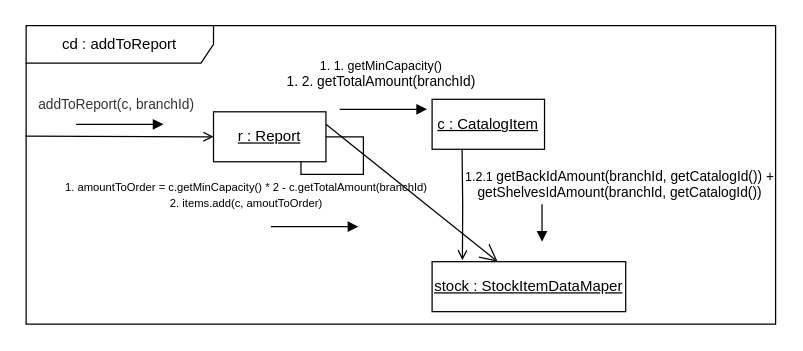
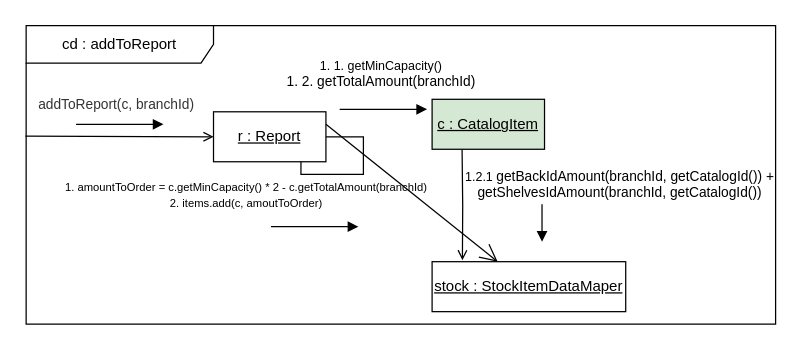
  <mxCell id="0" />
  <mxCell id="1" parent="0" />
  <mxCell id="2" value="cd : addToReport" style="shape=umlFrame;whiteSpace=wrap;html=1;pointerEvents=0;width=150;height=30;" vertex="1" parent="1"><mxGeometry x="20" y="20" width="600" height="239" as="geometry" /></mxCell>
  <mxCell id="3" style="edgeStyle=none;rounded=0;orthogonalLoop=1;jettySize=auto;html=1;entryX=0;entryY=0.5;entryDx=0;entryDy=0;endArrow=open;endFill=0;exitX=-0.001;exitY=0.37;exitDx=0;exitDy=0;exitPerimeter=0;" edge="1" parent="1" source="2" target="4"><mxGeometry relative="1" as="geometry"><mxPoint x="220" y="110" as="sourcePoint" /></mxGeometry></mxCell>
  <mxCell id="4" value="&lt;u&gt;r : Report&lt;/u&gt;" style="html=1;whiteSpace=wrap;" vertex="1" parent="1"><mxGeometry x="170" y="89" width="90" height="40" as="geometry" /></mxCell>
  <mxCell id="5" value="&lt;font color=&quot;#333333&quot;&gt;addToReport(c, branchId)&lt;/font&gt;" style="html=1;verticalAlign=bottom;endArrow=block;edgeStyle=orthogonalEdgeStyle;elbow=vertical;strokeColor=default;curved=1;shadow=0;" edge="1" parent="1"><mxGeometry x="-0.081" y="7" width="80" relative="1" as="geometry"><mxPoint x="60" y="99" as="sourcePoint" /><mxPoint x="130" y="99" as="targetPoint" /><mxPoint as="offset" /></mxGeometry></mxCell>
  <mxCell id="6" value="" style="endArrow=none;html=1;rounded=0;entryX=1;entryY=0.5;entryDx=0;entryDy=0;" edge="1" parent="1" target="4"><mxGeometry width="50" height="50" relative="1" as="geometry"><mxPoint x="240" y="129" as="sourcePoint" /><mxPoint x="250" y="139" as="targetPoint" /><Array as="points"><mxPoint x="240" y="139" /><mxPoint x="290" y="139" /><mxPoint x="290" y="109" /></Array></mxGeometry></mxCell>
  <mxCell id="7" value="&lt;font style=&quot;font-size: 9px;&quot;&gt;1. amountToOrder = c.getMinCapacity() * 2 - c.getTotalAmount(branchId)&lt;br&gt;2. items.add(c, amoutToOrder)&lt;/font&gt;" style="html=1;verticalAlign=bottom;endArrow=block;edgeStyle=orthogonalEdgeStyle;elbow=vertical;strokeColor=default;curved=1;shadow=0;" edge="1" parent="1"><mxGeometry x="-1" y="22" width="80" relative="1" as="geometry"><mxPoint x="216" y="181" as="sourcePoint" /><mxPoint x="286" y="181" as="targetPoint" /><mxPoint x="-20" y="12" as="offset" /><Array as="points"><mxPoint x="256" y="181" /><mxPoint x="256" y="181" /></Array></mxGeometry></mxCell>
  <mxCell id="8" style="edgeStyle=orthogonalEdgeStyle;rounded=0;orthogonalLoop=1;jettySize=auto;html=1;exitX=0.5;exitY=1;exitDx=0;exitDy=0;entryX=0.292;entryY=-0.028;entryDx=0;entryDy=0;entryPerimeter=0;endArrow=open;endFill=0;" edge="1" parent="1"><mxGeometry relative="1" as="geometry"><mxPoint x="369" y="119" as="sourcePoint" /><mxPoint x="369.26" y="207.88" as="targetPoint" /></mxGeometry></mxCell>
- <mxCell id="9" value="&lt;u&gt;c : CatalogItem&lt;/u&gt;" style="html=1;whiteSpace=wrap;" vertex="1" parent="1"><mxGeometry x="345" y="79" width="90" height="40" as="geometry" /></mxCell>
+ <mxCell id="9" value="&lt;u&gt;c : CatalogItem&lt;/u&gt;" style="html=1;whiteSpace=wrap;fillColor=#d5e8d4;" vertex="1" parent="1"><mxGeometry x="345" y="79" width="90" height="40" as="geometry" /></mxCell>
  <mxCell id="10" value="&lt;font size=&quot;1&quot;&gt;1. 1. getMinCapacity()&lt;br&gt;&lt;/font&gt;1. 2. getTotalAmount(branchId)" style="html=1;verticalAlign=bottom;endArrow=block;edgeStyle=orthogonalEdgeStyle;elbow=vertical;strokeColor=default;curved=1;shadow=0;" edge="1" parent="1"><mxGeometry x="-0.057" y="13" width="80" relative="1" as="geometry"><mxPoint x="271" y="87" as="sourcePoint" /><mxPoint x="341" y="87" as="targetPoint" /><mxPoint as="offset" /><Array as="points"><mxPoint x="311" y="87" /><mxPoint x="311" y="87" /></Array></mxGeometry></mxCell>
  <mxCell id="11" value="" style="endArrow=open;endFill=1;endSize=12;html=1;rounded=0;exitX=1;exitY=0.25;exitDx=0;exitDy=0;" edge="1" parent="1" source="4" target="12"><mxGeometry width="160" relative="1" as="geometry"><mxPoint x="360" y="139" as="sourcePoint" /><mxPoint x="520" y="139" as="targetPoint" /></mxGeometry></mxCell>
  <mxCell id="12" value="&lt;u&gt;stock : StockItemDataMaper&lt;/u&gt;" style="html=1;whiteSpace=wrap;" vertex="1" parent="1"><mxGeometry x="345" y="209" width="155" height="40" as="geometry" /></mxCell>
  <mxCell id="13" value="&lt;font size=&quot;1&quot;&gt;1.2.1&amp;nbsp;&lt;/font&gt;getBackIdAmount(branchId, getCatalogId()) + &lt;br&gt;getShelvesIdAmount(branchId, getCatalogId())" style="html=1;verticalAlign=bottom;endArrow=block;edgeStyle=orthogonalEdgeStyle;elbow=vertical;strokeColor=default;shadow=0;rounded=0;" edge="1" parent="1"><mxGeometry x="-0.5" y="62" width="80" relative="1" as="geometry"><mxPoint x="433" y="173" as="sourcePoint" /><mxPoint x="433" y="193" as="targetPoint" /><mxPoint as="offset" /><Array as="points"><mxPoint x="433" y="163" /></Array></mxGeometry></mxCell>
